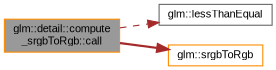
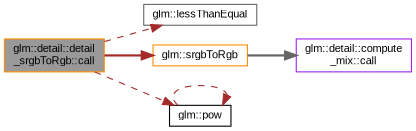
  digraph {
    fontname="Liberation Sans"
    rankdir=LR
    node [color=darkorange fillcolor=white fontname="Liberation Sans" fontsize=10 shape=box style=filled]
    edge [color=brown fontname="Liberation Sans" fontsize=10 labelfontname=Helvetica labelfontsize=10 style=dashed]
-   n1 [fillcolor=grey60 fontcolor=black height=0.2 label="glm::detail::compute\l_srgbToRgb::call" width=0.4]
+   n1 [fillcolor=grey60 fontcolor=black height=0.2 label="glm::detail::detail\l_srgbToRgb::call" width=0.4]
    n2 [color=gray40 height=0.2 label="glm::lessThanEqual" width=0.4]
    n3 [height=0.2 label="glm::srgbToRgb" width=0.4]
+   n4 [color=black height=0.2 label="glm::pow" width=0.4]
+   n5 [color=purple height=0.2 label="glm::detail::compute\l_mix::call" width=0.4]
    n1 -> n2
    n1 -> n3 [style=bold]
+   n1 -> n4
+   n3 -> n5 [color=gray40 style=bold]
+   n4 -> n4
  }
